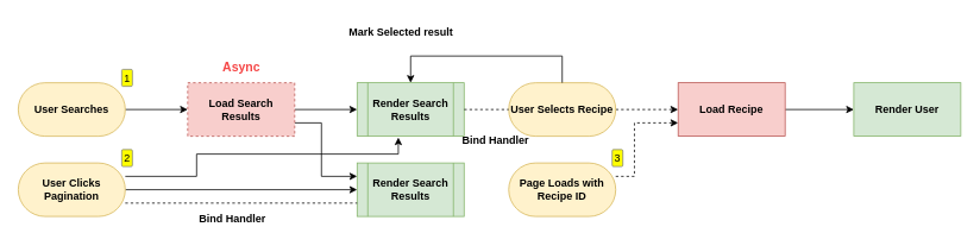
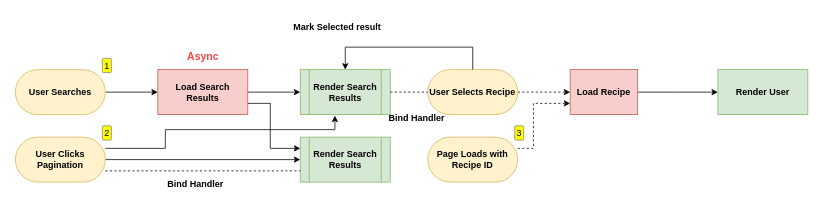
  <mxCell id="0" />
  <mxCell id="1" parent="0" />
  <mxCell id="2" value="" style="edgeStyle=orthogonalEdgeStyle;rounded=0;orthogonalLoop=1;jettySize=auto;html=1;" edge="1" parent="1" source="3" target="6"><mxGeometry relative="1" as="geometry" /></mxCell>
  <mxCell id="3" value="&lt;b&gt;User Searches&lt;/b&gt;" style="rounded=1;whiteSpace=wrap;html=1;arcSize=50;fillColor=#fff2cc;strokeColor=#d6b656;enumerate=1;enumerateValue=1;" vertex="1" parent="1"><mxGeometry x="20" y="92" width="120" height="60" as="geometry" /></mxCell>
  <mxCell id="4" value="" style="edgeStyle=orthogonalEdgeStyle;rounded=0;orthogonalLoop=1;jettySize=auto;html=1;" edge="1" parent="1" source="6" target="7"><mxGeometry relative="1" as="geometry" /></mxCell>
  <mxCell id="5" style="edgeStyle=orthogonalEdgeStyle;rounded=0;orthogonalLoop=1;jettySize=auto;html=1;exitX=1;exitY=0.75;exitDx=0;exitDy=0;entryX=0;entryY=0.25;entryDx=0;entryDy=0;" edge="1" parent="1" source="6" target="8"><mxGeometry relative="1" as="geometry"><mxPoint x="360" y="202" as="targetPoint" /><Array as="points"><mxPoint x="360" y="137" /><mxPoint x="360" y="197" /></Array></mxGeometry></mxCell>
- <mxCell id="6" value="&lt;b&gt;Load Search Results&lt;/b&gt;" style="rounded=0;whiteSpace=wrap;html=1;fillColor=#f8cecc;strokeColor=#b85450;dashed=1;" vertex="1" parent="1"><mxGeometry x="210" y="92" width="120" height="60" as="geometry" /></mxCell>
+ <mxCell id="6" value="&lt;b&gt;Load Search Results&lt;/b&gt;" style="rounded=0;whiteSpace=wrap;html=1;fillColor=#f8cecc;strokeColor=#b85450;" vertex="1" parent="1"><mxGeometry x="210" y="92" width="120" height="60" as="geometry" /></mxCell>
  <mxCell id="7" value="&lt;b&gt;Render Search Results&lt;br&gt;&lt;/b&gt;" style="shape=process;whiteSpace=wrap;html=1;backgroundOutline=1;fillColor=#d5e8d4;strokeColor=#82b366;" vertex="1" parent="1"><mxGeometry x="400" y="92" width="120" height="60" as="geometry" /></mxCell>
  <mxCell id="8" value="&lt;b&gt;Render Search Results&lt;br&gt;&lt;/b&gt;" style="shape=process;whiteSpace=wrap;html=1;backgroundOutline=1;fillColor=#d5e8d4;strokeColor=#82b366;" vertex="1" parent="1"><mxGeometry x="400" y="182" width="120" height="60" as="geometry" /></mxCell>
  <mxCell id="9" value="" style="edgeStyle=orthogonalEdgeStyle;rounded=0;orthogonalLoop=1;jettySize=auto;html=1;entryX=0;entryY=0.5;entryDx=0;entryDy=0;" edge="1" parent="1" source="11" target="8"><mxGeometry relative="1" as="geometry"><mxPoint x="220" y="212" as="targetPoint" /></mxGeometry></mxCell>
  <mxCell id="10" style="edgeStyle=orthogonalEdgeStyle;rounded=0;orthogonalLoop=1;jettySize=auto;html=1;exitX=1;exitY=0.25;exitDx=0;exitDy=0;entryX=0.385;entryY=1.023;entryDx=0;entryDy=0;entryPerimeter=0;" edge="1" parent="1" source="11" target="7"><mxGeometry relative="1" as="geometry"><mxPoint x="450" y="172" as="targetPoint" /><Array as="points"><mxPoint x="220" y="197" /><mxPoint x="220" y="172" /><mxPoint x="446" y="172" /></Array></mxGeometry></mxCell>
  <mxCell id="11" value="&lt;b&gt;User Clicks Pagination&lt;/b&gt;" style="rounded=1;whiteSpace=wrap;html=1;arcSize=50;fillColor=#fff2cc;strokeColor=#d6b656;enumerate=1;enumerateValue=2;" vertex="1" parent="1"><mxGeometry x="20" y="182" width="120" height="60" as="geometry" /></mxCell>
  <mxCell id="12" value="&lt;b&gt;Bind Handler&lt;br&gt;&lt;/b&gt;" style="text;html=1;align=center;verticalAlign=middle;resizable=0;points=[];autosize=1;strokeColor=none;fillColor=none;" vertex="1" parent="1"><mxGeometry x="210" y="230" width="100" height="30" as="geometry" /></mxCell>
  <mxCell id="13" value="" style="endArrow=none;dashed=1;html=1;rounded=0;entryX=0;entryY=0.75;entryDx=0;entryDy=0;" edge="1" parent="1" target="8"><mxGeometry width="50" height="50" relative="1" as="geometry"><mxPoint x="140" y="227" as="sourcePoint" /><mxPoint x="570" y="332" as="targetPoint" /></mxGeometry></mxCell>
  <mxCell id="14" value="" style="edgeStyle=orthogonalEdgeStyle;rounded=0;orthogonalLoop=1;jettySize=auto;html=1;dashed=1;" edge="1" parent="1" source="15" target="23"><mxGeometry relative="1" as="geometry" /></mxCell>
  <mxCell id="15" value="&lt;b&gt;User Selects Recipe&lt;/b&gt;" style="rounded=1;whiteSpace=wrap;html=1;arcSize=50;fillColor=#fff2cc;strokeColor=#d6b656;" vertex="1" parent="1"><mxGeometry x="570" y="92" width="120" height="60" as="geometry" /></mxCell>
  <mxCell id="16" style="edgeStyle=orthogonalEdgeStyle;rounded=0;orthogonalLoop=1;jettySize=auto;html=1;exitX=1;exitY=0.25;exitDx=0;exitDy=0;entryX=0;entryY=0.75;entryDx=0;entryDy=0;dashed=1;" edge="1" parent="1" source="17" target="23"><mxGeometry relative="1" as="geometry"><mxPoint x="710" y="142" as="targetPoint" /><Array as="points"><mxPoint x="711" y="197" /><mxPoint x="711" y="137" /></Array></mxGeometry></mxCell>
  <mxCell id="17" value="&lt;b&gt;Page Loads with Recipe ID&lt;/b&gt;" style="rounded=1;whiteSpace=wrap;html=1;arcSize=50;fillColor=#fff2cc;strokeColor=#d6b656;enumerate=1;enumerateValue=3;" vertex="1" parent="1"><mxGeometry x="570" y="182" width="120" height="60" as="geometry" /></mxCell>
  <mxCell id="18" value="" style="endArrow=none;dashed=1;html=1;rounded=0;exitX=1;exitY=0.5;exitDx=0;exitDy=0;entryX=0;entryY=0.5;entryDx=0;entryDy=0;" edge="1" parent="1" source="7" target="15"><mxGeometry width="50" height="50" relative="1" as="geometry"><mxPoint x="520" y="372" as="sourcePoint" /><mxPoint x="570" y="322" as="targetPoint" /><Array as="points"><mxPoint x="540" y="122" /></Array></mxGeometry></mxCell>
  <mxCell id="19" value="&lt;b&gt;Bind Handler&lt;/b&gt;" style="text;html=1;align=center;verticalAlign=middle;resizable=0;points=[];autosize=1;strokeColor=none;fillColor=none;" vertex="1" parent="1"><mxGeometry x="505" y="142" width="100" height="30" as="geometry" /></mxCell>
  <mxCell id="20" value="" style="endArrow=classic;html=1;rounded=0;exitX=0.5;exitY=0;exitDx=0;exitDy=0;entryX=0.5;entryY=0;entryDx=0;entryDy=0;" edge="1" parent="1" source="15" target="7"><mxGeometry width="50" height="50" relative="1" as="geometry"><mxPoint x="520" y="372" as="sourcePoint" /><mxPoint x="450" y="62" as="targetPoint" /><Array as="points"><mxPoint x="630" y="62" /><mxPoint x="460" y="62" /></Array></mxGeometry></mxCell>
  <mxCell id="21" value="&lt;b&gt;Mark Selected result&lt;/b&gt;" style="text;html=1;align=center;verticalAlign=middle;resizable=0;points=[];autosize=1;strokeColor=none;fillColor=none;" vertex="1" parent="1"><mxGeometry x="379" y="20" width="140" height="30" as="geometry" /></mxCell>
  <mxCell id="22" value="" style="edgeStyle=orthogonalEdgeStyle;rounded=0;orthogonalLoop=1;jettySize=auto;html=1;" edge="1" parent="1" source="23"><mxGeometry relative="1" as="geometry"><mxPoint x="957" y="122" as="targetPoint" /></mxGeometry></mxCell>
- <mxCell id="23" value="&lt;b&gt;Load Recipe&lt;/b&gt;" style="rounded=0;whiteSpace=wrap;html=1;fillColor=#f8cecc;strokeColor=#b85450;" vertex="1" parent="1"><mxGeometry x="760" y="92" width="120" height="60" as="geometry" /></mxCell>
+ <mxCell id="23" value="&lt;b&gt;Load Recipe&lt;/b&gt;" style="rounded=0;whiteSpace=wrap;html=1;fillColor=#f8cecc;strokeColor=#b85450;" vertex="1" parent="1"><mxGeometry x="760" y="92" width="90" height="60" as="geometry" /></mxCell>
  <mxCell id="24" value="&lt;b&gt;Render User&lt;/b&gt;" style="rounded=0;whiteSpace=wrap;html=1;fillColor=#d5e8d4;strokeColor=#82b366;" vertex="1" parent="1"><mxGeometry x="957" y="92" width="120" height="60" as="geometry" /></mxCell>
  <mxCell id="25" value="&lt;b&gt;&lt;font style=&quot;font-size: 14px;&quot; color=&quot;#f54747&quot;&gt;Async&lt;/font&gt;&lt;/b&gt;" style="text;html=1;align=center;verticalAlign=middle;resizable=0;points=[];autosize=1;strokeColor=none;fillColor=none;" vertex="1" parent="1"><mxGeometry x="235" y="60" width="70" height="30" as="geometry" /></mxCell>
